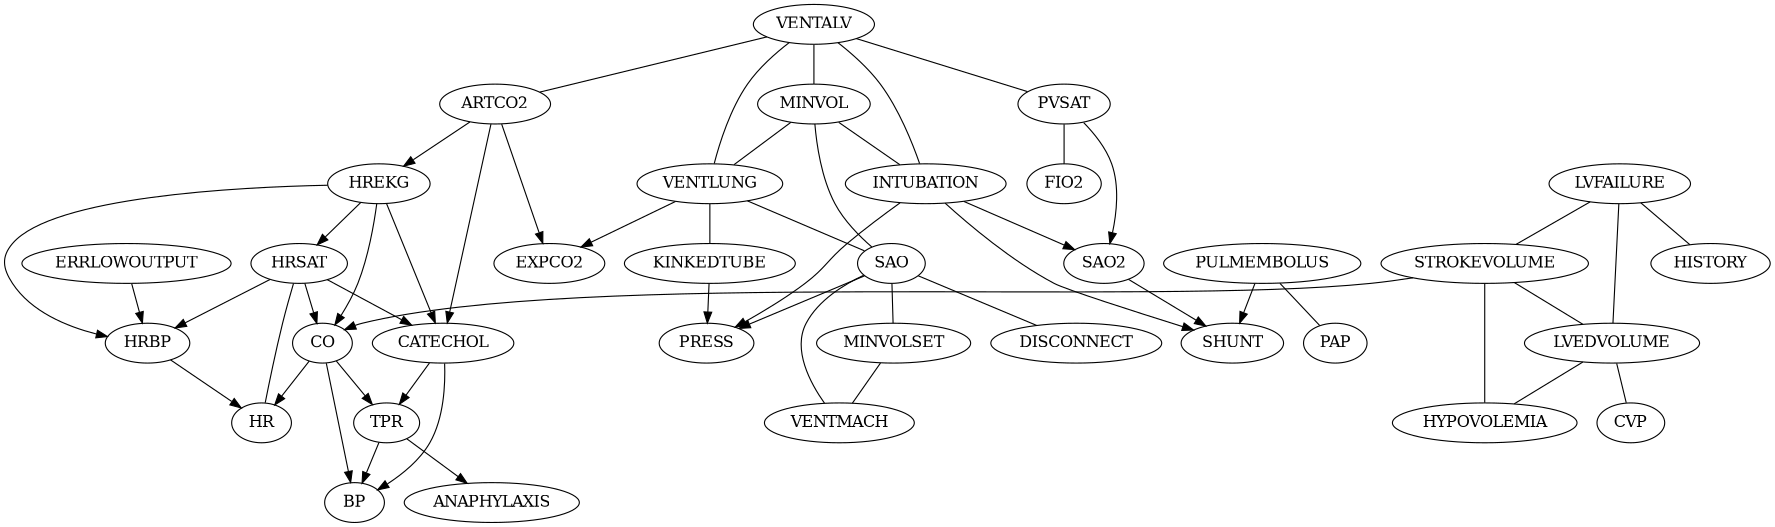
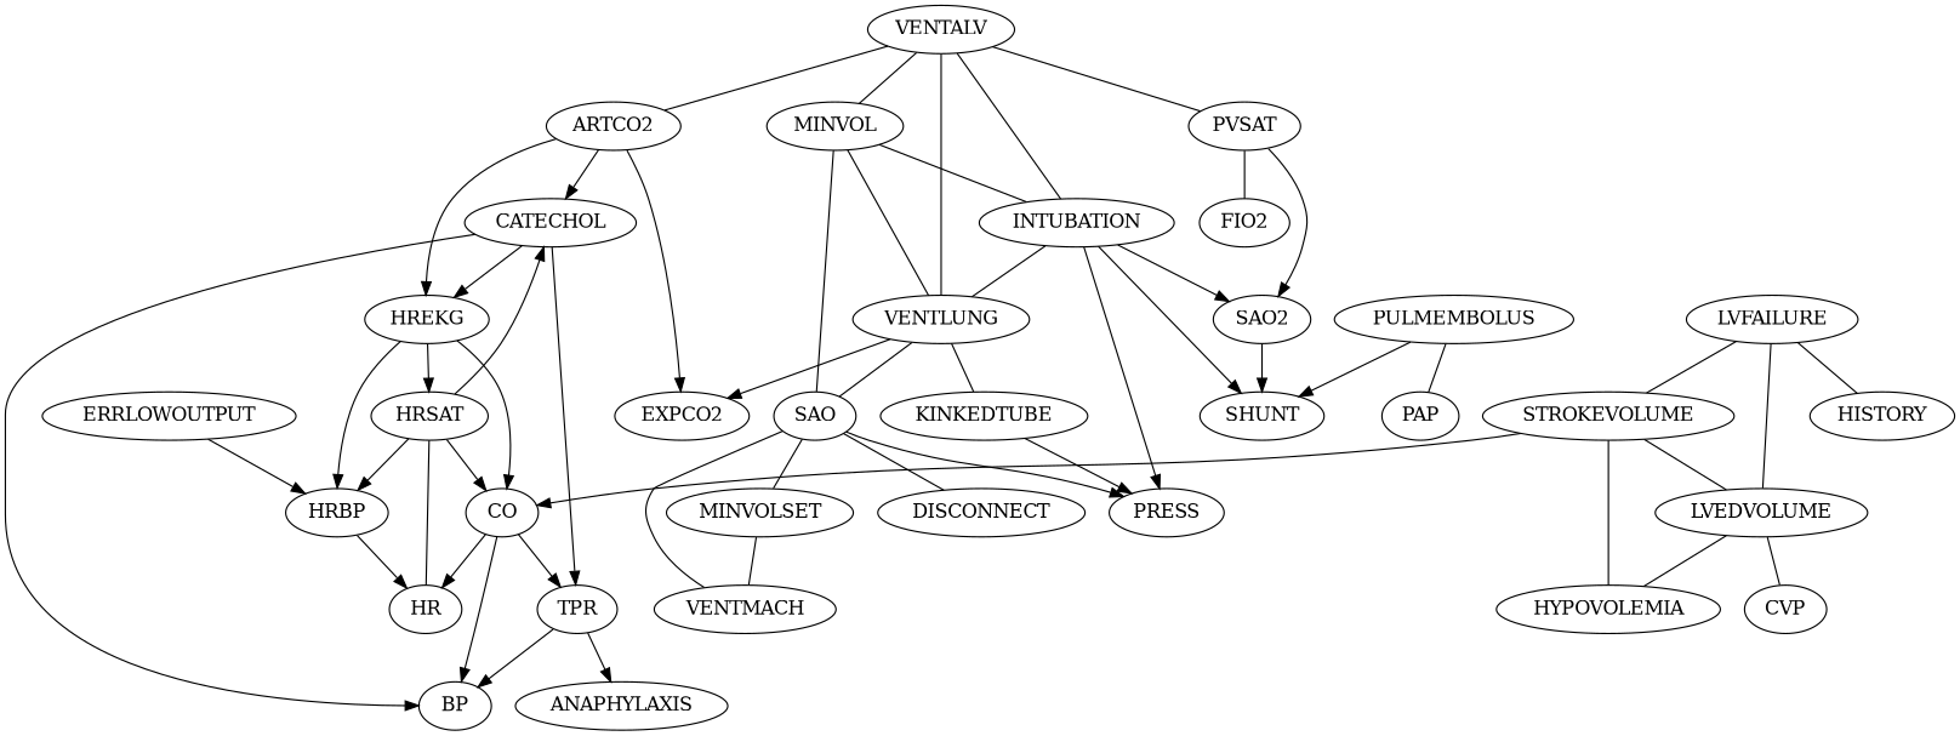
  digraph {
    STROKEVOLUME
    CO
    LVEDVOLUME
    HYPOVOLEMIA
    BP
    HR
    TPR
    CVP
    ANAPHYLAXIS
    CATECHOL
    ARTCO2
    EXPCO2
    HREKG
    HRBP
    HRSAT
    INTUBATION
    SHUNT
    PRESS
    VENTLUNG
    SAO2
    KINKEDTUBE
    n22 [label=SAO]
    MINVOLSET
    VENTMACH
    DISCONNECT
    PVSAT
    FIO2
    ERRLOWOUTPUT
    PULMEMBOLUS
    PAP
    VENTALV
    MINVOL
    LVFAILURE
    HISTORY
    STROKEVOLUME -> CO
    STROKEVOLUME -> LVEDVOLUME [dir=none]
    STROKEVOLUME -> HYPOVOLEMIA [dir=none]
    CO -> BP
    CO -> HR
    CO -> TPR
    LVEDVOLUME -> HYPOVOLEMIA [dir=none]
    LVEDVOLUME -> CVP [dir=none]
    TPR -> BP
    TPR -> ANAPHYLAXIS
    CATECHOL -> BP
    CATECHOL -> TPR
    ARTCO2 -> CATECHOL
    ARTCO2 -> EXPCO2
    ARTCO2 -> HREKG
    HREKG -> CO
-   HREKG -> CATECHOL
+   CATECHOL -> HREKG
    HREKG -> HRBP
    HREKG -> HRSAT
    HRBP -> HR
    HRSAT -> CO
    HRSAT -> HR [dir=none]
    HRSAT -> CATECHOL
    HRSAT -> HRBP
    INTUBATION -> SHUNT
    INTUBATION -> PRESS
+   INTUBATION -> VENTLUNG [dir=none]
    INTUBATION -> SAO2
    VENTLUNG -> EXPCO2
    VENTLUNG -> KINKEDTUBE [dir=none]
    VENTLUNG -> n22 [dir=none]
    SAO2 -> SHUNT
    KINKEDTUBE -> PRESS
    n22 -> PRESS
    n22 -> MINVOLSET [dir=none]
    n22 -> VENTMACH [dir=none]
    n22 -> DISCONNECT [dir=none]
    MINVOLSET -> VENTMACH [dir=none]
    PVSAT -> SAO2
    PVSAT -> FIO2 [dir=none]
    ERRLOWOUTPUT -> HRBP
    PULMEMBOLUS -> SHUNT
    PULMEMBOLUS -> PAP [dir=none]
    VENTALV -> ARTCO2 [dir=none]
    VENTALV -> INTUBATION [dir=none]
    VENTALV -> VENTLUNG [dir=none]
    VENTALV -> PVSAT [dir=none]
    VENTALV -> MINVOL [dir=none]
    MINVOL -> INTUBATION [dir=none]
    MINVOL -> VENTLUNG [dir=none]
    MINVOL -> n22 [dir=none]
    LVFAILURE -> STROKEVOLUME [dir=none]
    LVFAILURE -> LVEDVOLUME [dir=none]
    LVFAILURE -> HISTORY [dir=none]
  }
